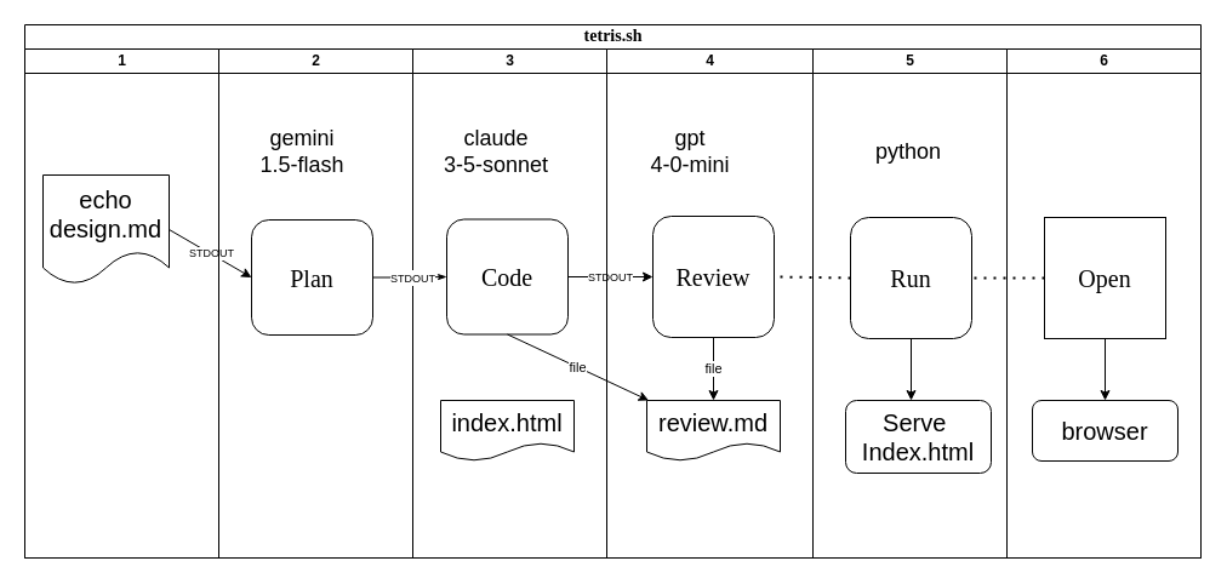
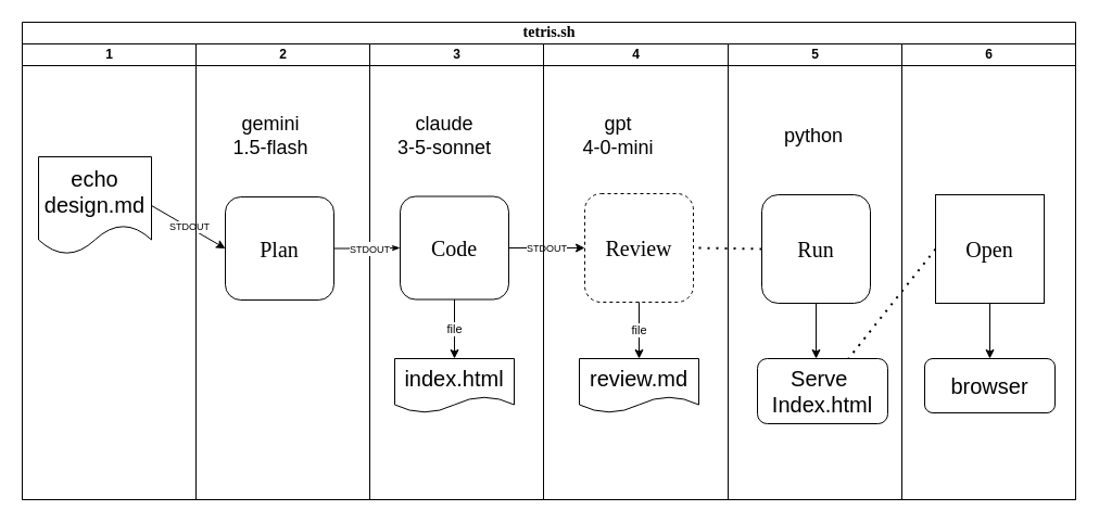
  <mxCell id="0" />
  <mxCell id="1" parent="0" />
  <mxCell id="2" value="&lt;font style=&quot;font-size: 14px;&quot;&gt;tetris.sh&lt;/font&gt;" style="swimlane;html=1;childLayout=stackLayout;startSize=20;rounded=0;shadow=0;labelBackgroundColor=none;strokeWidth=1;fontFamily=Verdana;fontSize=8;align=center;" parent="1" vertex="1"><mxGeometry x="20" y="20" width="970" height="440" as="geometry" /></mxCell>
  <mxCell id="3" value="1" style="swimlane;html=1;startSize=20;" parent="2" vertex="1"><mxGeometry y="20" width="160" height="420" as="geometry" /></mxCell>
  <mxCell id="4" value="&lt;font style=&quot;font-size: 20px;&quot;&gt;Plan&lt;/font&gt;" style="rounded=1;whiteSpace=wrap;html=1;shadow=0;labelBackgroundColor=none;strokeWidth=1;fontFamily=Verdana;fontSize=8;align=center;" parent="3" vertex="1"><mxGeometry x="187" y="141" width="100" height="95" as="geometry" /></mxCell>
  <mxCell id="5" value="gemini&lt;div&gt;1.5-flash&lt;/div&gt;" style="text;html=1;align=center;verticalAlign=middle;whiteSpace=wrap;rounded=0;fontSize=18;" vertex="1" parent="3"><mxGeometry x="159" y="70" width="140" height="30" as="geometry" /></mxCell>
  <mxCell id="6" value="&lt;div&gt;echo&lt;/div&gt;design.md" style="shape=document;whiteSpace=wrap;html=1;boundedLbl=1;fontSize=20;" vertex="1" parent="3"><mxGeometry x="15" y="104" width="104" height="90" as="geometry" /></mxCell>
  <mxCell id="7" value="STDOUT" style="endArrow=classic;html=1;rounded=0;exitX=1;exitY=0.5;exitDx=0;exitDy=0;entryX=0;entryY=0.5;entryDx=0;entryDy=0;fontSize=9;" edge="1" parent="3" source="6" target="4"><mxGeometry x="0.015" width="50" height="50" relative="1" as="geometry"><mxPoint x="420" y="280" as="sourcePoint" /><mxPoint x="470" y="230" as="targetPoint" /><mxPoint as="offset" /></mxGeometry></mxCell>
  <mxCell id="8" value="2" style="swimlane;html=1;startSize=20;" parent="2" vertex="1"><mxGeometry x="160" y="20" width="160" height="420" as="geometry" /></mxCell>
  <mxCell id="9" value="claude&lt;div&gt;3-5-sonnet&lt;/div&gt;" style="text;html=1;align=center;verticalAlign=middle;whiteSpace=wrap;rounded=0;fontSize=18;" vertex="1" parent="8"><mxGeometry x="159" y="70" width="140" height="30" as="geometry" /></mxCell>
  <mxCell id="10" value="&lt;font style=&quot;font-size: 20px;&quot;&gt;index.html&lt;/font&gt;" style="shape=document;whiteSpace=wrap;html=1;boundedLbl=1;" vertex="1" parent="8"><mxGeometry x="183" y="290" width="110" height="50" as="geometry" /></mxCell>
  <mxCell id="11" value="3" style="swimlane;html=1;startSize=20;" parent="2" vertex="1"><mxGeometry x="320" y="20" width="160" height="420" as="geometry" /></mxCell>
- <mxCell id="12" value="&lt;font style=&quot;font-size: 20px;&quot;&gt;Review&lt;/font&gt;" style="rounded=1;whiteSpace=wrap;html=1;shadow=0;labelBackgroundColor=none;strokeWidth=1;fontFamily=Verdana;fontSize=8;align=center;" vertex="1" parent="11"><mxGeometry x="198" y="138" width="100" height="100" as="geometry" /></mxCell>
+ <mxCell id="12" value="&lt;font style=&quot;font-size: 20px;&quot;&gt;Review&lt;/font&gt;" style="rounded=1;whiteSpace=wrap;html=1;shadow=0;labelBackgroundColor=none;strokeWidth=1;fontFamily=Verdana;fontSize=8;align=center;dashed=1;" vertex="1" parent="11"><mxGeometry x="198" y="138" width="100" height="100" as="geometry" /></mxCell>
  <mxCell id="13" value="gpt&lt;div&gt;4-0-mini&lt;/div&gt;" style="text;html=1;align=center;verticalAlign=middle;whiteSpace=wrap;rounded=0;fontSize=18;" vertex="1" parent="11"><mxGeometry x="159" y="70" width="140" height="30" as="geometry" /></mxCell>
  <mxCell id="14" value="&lt;font style=&quot;font-size: 20px;&quot;&gt;review.md&lt;/font&gt;" style="shape=document;whiteSpace=wrap;html=1;boundedLbl=1;" vertex="1" parent="11"><mxGeometry x="193" y="290" width="110" height="50" as="geometry" /></mxCell>
  <mxCell id="15" value="file" style="endArrow=classic;html=1;rounded=0;exitX=0.5;exitY=1;exitDx=0;exitDy=0;entryX=0.5;entryY=0;entryDx=0;entryDy=0;" edge="1" parent="11" source="12" target="14"><mxGeometry width="50" height="50" relative="1" as="geometry"><mxPoint x="268" y="300" as="sourcePoint" /><mxPoint x="318" y="250" as="targetPoint" /></mxGeometry></mxCell>
  <mxCell id="16" value="&lt;font style=&quot;font-size: 20px;&quot;&gt;Code&lt;/font&gt;" style="rounded=1;whiteSpace=wrap;html=1;shadow=0;labelBackgroundColor=none;strokeWidth=1;fontFamily=Verdana;fontSize=8;align=center;" parent="11" vertex="1"><mxGeometry x="28" y="140.5" width="100" height="95" as="geometry" /></mxCell>
  <mxCell id="17" value="&lt;span style=&quot;color: rgb(0, 0, 0); font-family: Helvetica; font-size: 9px; font-style: normal; font-variant-ligatures: normal; font-variant-caps: normal; font-weight: 400; letter-spacing: normal; orphans: 2; text-align: center; text-indent: 0px; text-transform: none; widows: 2; word-spacing: 0px; -webkit-text-stroke-width: 0px; white-space: nowrap; background-color: rgb(255, 255, 255); text-decoration-thickness: initial; text-decoration-style: initial; text-decoration-color: initial; display: inline !important; float: none;&quot;&gt;STDOUT&lt;/span&gt;" style="endArrow=classic;html=1;rounded=0;exitX=1;exitY=0.5;exitDx=0;exitDy=0;entryX=0;entryY=0.5;entryDx=0;entryDy=0;" edge="1" parent="11" source="16" target="12"><mxGeometry width="50" height="50" relative="1" as="geometry"><mxPoint x="279" y="616" as="sourcePoint" /><mxPoint x="329" y="566" as="targetPoint" /></mxGeometry></mxCell>
  <mxCell id="18" value="4" style="swimlane;html=1;startSize=20;" parent="2" vertex="1"><mxGeometry x="480" y="20" width="170" height="420" as="geometry" /></mxCell>
  <mxCell id="19" value="&lt;font style=&quot;font-size: 20px;&quot;&gt;Run&lt;/font&gt;" style="rounded=1;whiteSpace=wrap;html=1;shadow=0;labelBackgroundColor=none;strokeWidth=1;fontFamily=Verdana;fontSize=8;align=center;" vertex="1" parent="18"><mxGeometry x="201" y="139" width="100" height="100" as="geometry" /></mxCell>
  <mxCell id="20" value="" style="endArrow=classic;html=1;rounded=0;exitX=0.5;exitY=1;exitDx=0;exitDy=0;" edge="1" parent="18" source="19"><mxGeometry width="50" height="50" relative="1" as="geometry"><mxPoint x="243" y="239" as="sourcePoint" /><mxPoint x="251" y="290" as="targetPoint" /></mxGeometry></mxCell>
  <mxCell id="21" value="&lt;font style=&quot;font-size: 20px;&quot;&gt;Serve&amp;nbsp;&lt;/font&gt;&lt;div&gt;&lt;font style=&quot;font-size: 20px;&quot;&gt;Index.html&lt;/font&gt;&lt;/div&gt;" style="rounded=1;whiteSpace=wrap;html=1;" vertex="1" parent="18"><mxGeometry x="197" y="290" width="120" height="60" as="geometry" /></mxCell>
  <mxCell id="22" style="edgeStyle=orthogonalEdgeStyle;rounded=1;html=1;labelBackgroundColor=none;startArrow=none;startFill=0;startSize=5;endArrow=classicThin;endFill=1;endSize=5;jettySize=auto;orthogonalLoop=1;strokeWidth=1;fontFamily=Verdana;fontSize=8" parent="2" source="4" target="16" edge="1"><mxGeometry relative="1" as="geometry" /></mxCell>
  <mxCell id="23" value="&lt;font style=&quot;font-size: 9px;&quot;&gt;STDOUT&lt;/font&gt;" style="edgeLabel;html=1;align=center;verticalAlign=middle;resizable=0;points=[];" vertex="1" connectable="0" parent="22"><mxGeometry x="-0.4" y="3" relative="1" as="geometry"><mxPoint x="14" y="3" as="offset" /></mxGeometry></mxCell>
- <mxCell id="24" value="file" style="endArrow=classic;html=1;rounded=0;exitX=0.5;exitY=1;exitDx=0;exitDy=0;" edge="1" parent="2" source="16" target="14"><mxGeometry width="50" height="50" relative="1" as="geometry"><mxPoint x="578" y="320" as="sourcePoint" /><mxPoint x="628" y="270" as="targetPoint" /></mxGeometry></mxCell>
+ <mxCell id="24" value="file" style="endArrow=classic;html=1;rounded=0;exitX=0.5;exitY=1;exitDx=0;exitDy=0;entryX=0.5;entryY=0;entryDx=0;entryDy=0;" edge="1" parent="2" source="16" target="10"><mxGeometry width="50" height="50" relative="1" as="geometry"><mxPoint x="578" y="320" as="sourcePoint" /><mxPoint x="628" y="270" as="targetPoint" /></mxGeometry></mxCell>
  <mxCell id="25" value="" style="endArrow=none;dashed=1;html=1;dashPattern=1 3;strokeWidth=2;rounded=0;entryX=1;entryY=0.5;entryDx=0;entryDy=0;exitX=0;exitY=0.5;exitDx=0;exitDy=0;" edge="1" parent="2" source="19" target="12"><mxGeometry width="50" height="50" relative="1" as="geometry"><mxPoint x="420" y="300" as="sourcePoint" /><mxPoint x="470" y="250" as="targetPoint" /></mxGeometry></mxCell>
  <mxCell id="26" value="5" style="swimlane;html=1;startSize=20;" vertex="1" parent="1"><mxGeometry x="670" y="40" width="160" height="420" as="geometry" /></mxCell>
  <mxCell id="27" value="&lt;font style=&quot;font-size: 20px;&quot;&gt;Open&lt;/font&gt;" style="whiteSpace=wrap;html=1;shadow=0;labelBackgroundColor=none;strokeWidth=1;fontFamily=Verdana;fontSize=8;align=center;rounded=0;" vertex="1" parent="26"><mxGeometry x="191" y="139" width="100" height="100" as="geometry" /></mxCell>
  <mxCell id="28" value="" style="endArrow=classic;html=1;rounded=0;exitX=0.5;exitY=1;exitDx=0;exitDy=0;entryX=0.5;entryY=0;entryDx=0;entryDy=0;" edge="1" parent="26" source="27"><mxGeometry width="50" height="50" relative="1" as="geometry"><mxPoint x="101" y="300" as="sourcePoint" /><mxPoint x="241" y="290" as="targetPoint" /></mxGeometry></mxCell>
  <mxCell id="29" value="&lt;font style=&quot;font-size: 20px;&quot;&gt;browser&lt;/font&gt;" style="rounded=1;whiteSpace=wrap;html=1;" vertex="1" parent="26"><mxGeometry x="181" y="290" width="120" height="50" as="geometry" /></mxCell>
  <mxCell id="30" value="python" style="text;html=1;align=center;verticalAlign=middle;whiteSpace=wrap;rounded=0;fontSize=18;" vertex="1" parent="26"><mxGeometry x="9" y="70" width="140" height="30" as="geometry" /></mxCell>
  <mxCell id="31" value="6" style="swimlane;html=1;startSize=20;" vertex="1" parent="1"><mxGeometry x="830" y="40" width="160" height="420" as="geometry" /></mxCell>
- <mxCell id="32" value="" style="endArrow=none;dashed=1;html=1;dashPattern=1 3;strokeWidth=2;rounded=0;entryX=1;entryY=0.5;entryDx=0;entryDy=0;exitX=0;exitY=0.5;exitDx=0;exitDy=0;" edge="1" parent="1" source="27" target="19"><mxGeometry width="50" height="50" relative="1" as="geometry"><mxPoint x="440" y="320" as="sourcePoint" /><mxPoint x="490" y="270" as="targetPoint" /></mxGeometry></mxCell>
+ <mxCell id="32" value="" style="endArrow=none;dashed=1;html=1;dashPattern=1 3;strokeWidth=2;rounded=0;exitX=0;exitY=0.5;exitDx=0;exitDy=0;" edge="1" parent="1" source="27" target="21"><mxGeometry width="50" height="50" relative="1" as="geometry"><mxPoint x="440" y="320" as="sourcePoint" /><mxPoint x="490" y="270" as="targetPoint" /></mxGeometry></mxCell>
